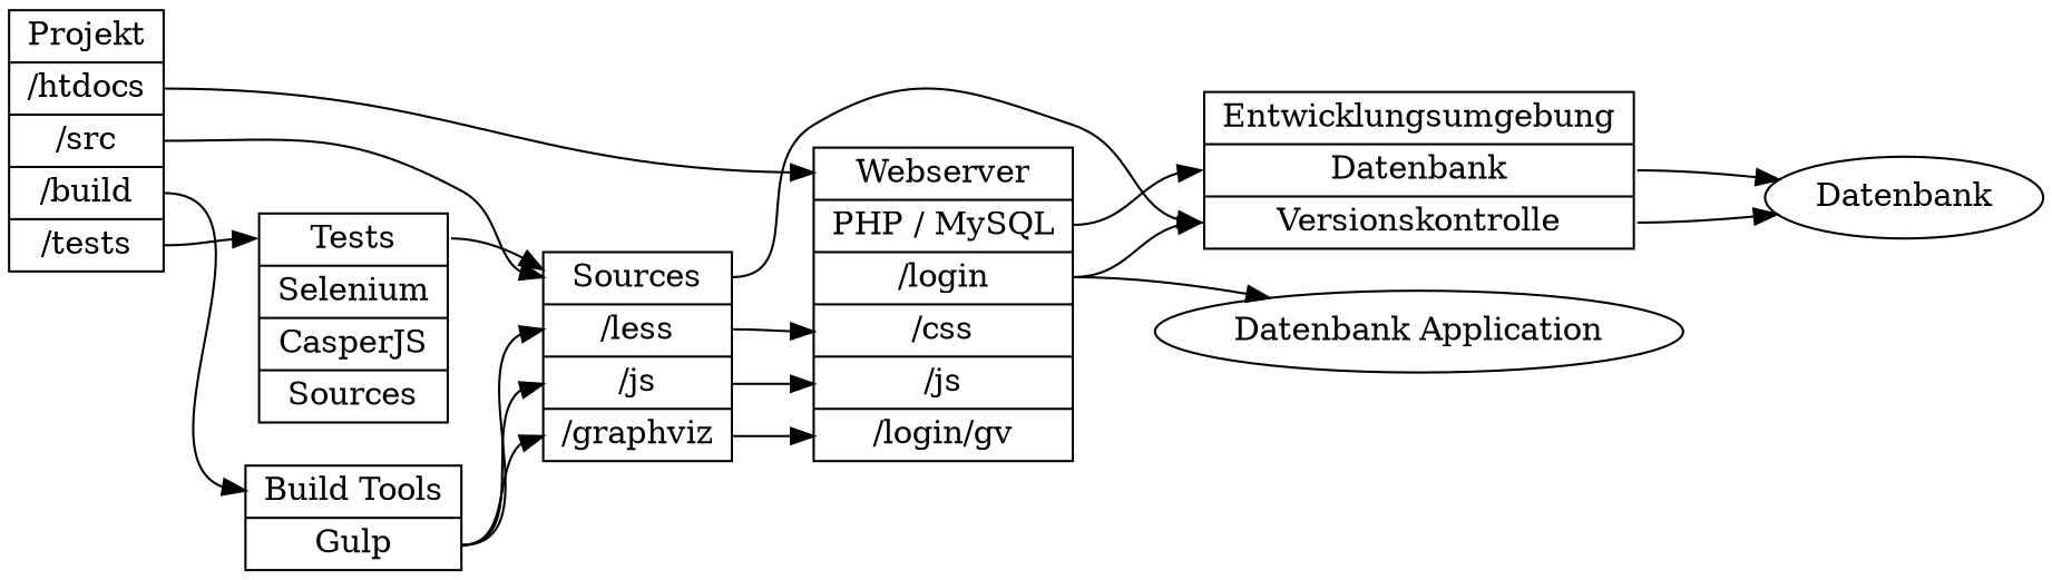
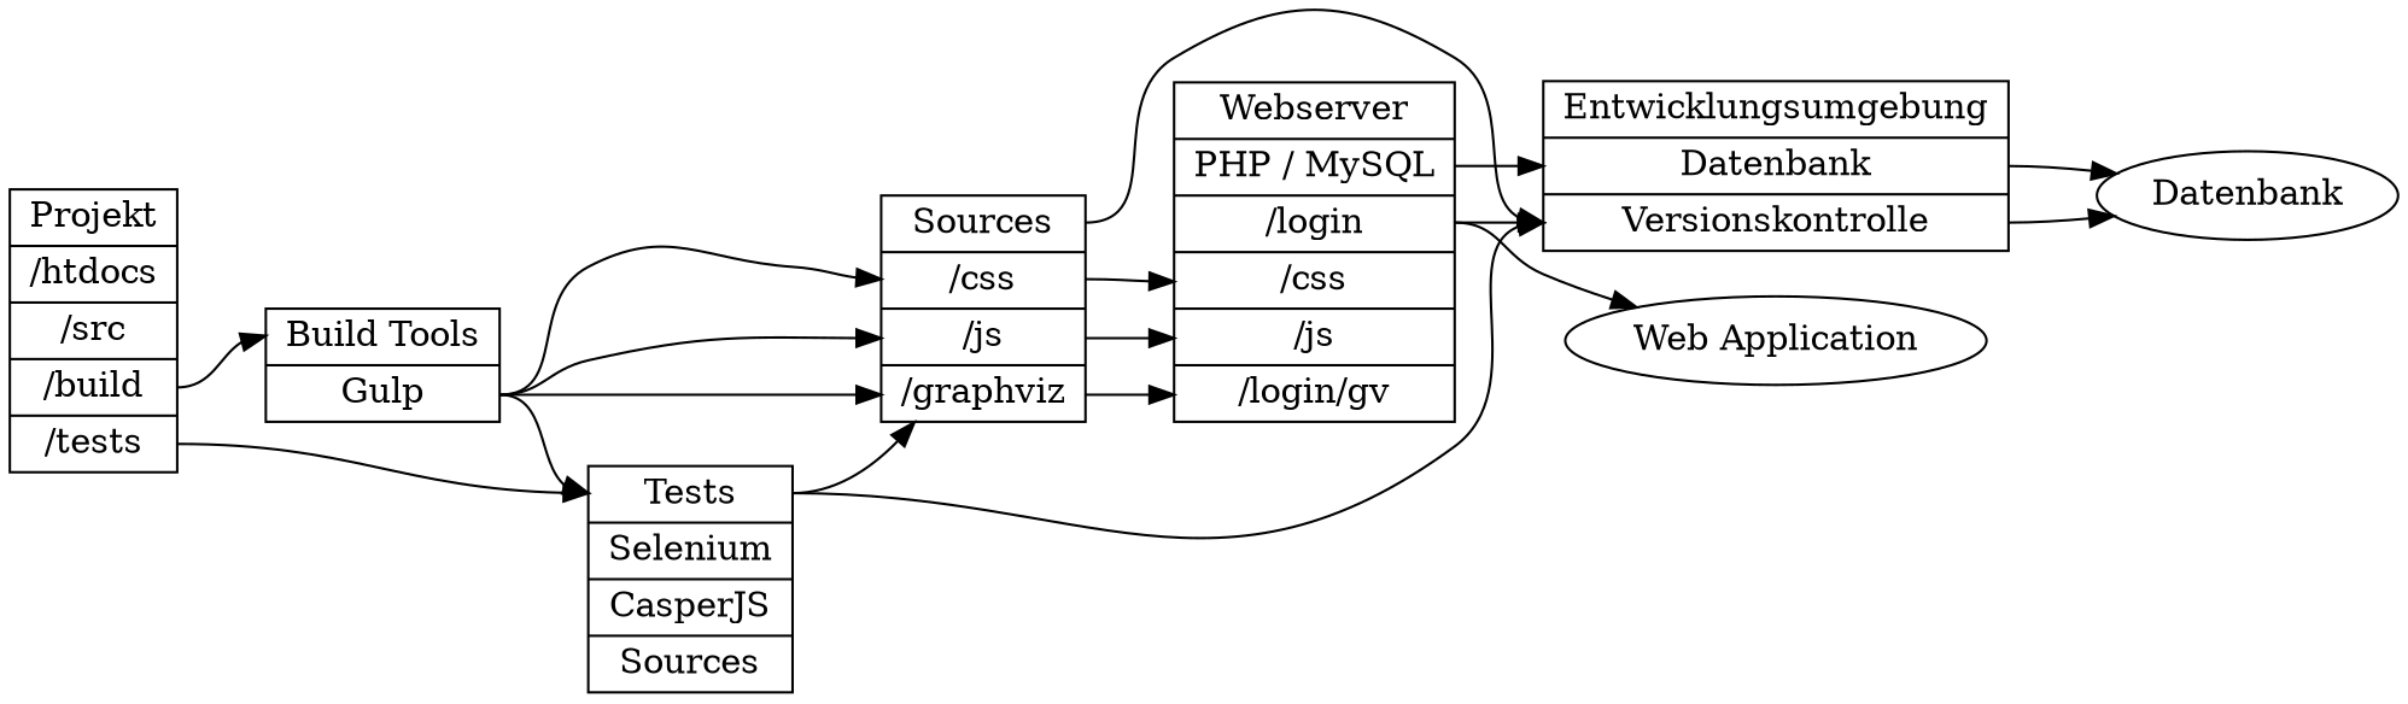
  digraph {
    rankdir=LR
    node [fontsize=14 shape=record]
    edge [tailport=Gulp]
    n1 [label="Projekt | <htdocs> /htdocs | <src> /src | <build> /build | <tests> /tests"]
-   n2 [label="<Sources> Sources | <Less> /less | <JavaScript> /js | <Graphviz> /graphviz"]
+   n2 [label="<Sources> Sources | <Less> /css | <JavaScript> /js | <Graphviz> /graphviz"]
    n3 [label="<Tests> Tests | <Selenium> Selenium | <CasperJS> CasperJS | Sources"]
    n4 [label="<Webserver> Webserver | <PHP> PHP / MySQL | <login> /login | <css> /css | <js> /js | <img> /login/gv"]
    n5 [label="<BuildTools> Build Tools | <Gulp> Gulp"]
    n6 [label="<Entwicklungsumgebung> Entwicklungsumgebung | <Datenbank> Datenbank | <Versionskontrolle> Versionskontrolle"]
-   n7 [label="Datenbank Application" shape=ellipse]
+   n7 [label="Web Application" shape=ellipse]
    n8 [label=Datenbank shape=ellipse]
-   n1 -> n2 [headport=Sources tailport=src]
    n1 -> n3 [headport=Tests tailport=tests]
-   n1 -> n4 [headport=Webserver tailport=htdocs]
    n1 -> n5 [headport=BuildTools tailport=build]
    n2 -> n4 [headport=css tailport=Less]
    n2 -> n4 [headport=js tailport=JavaScript]
    n2 -> n4 [headport=img tailport=Graphviz]
    n2 -> n6 [headport=Versionskontrolle tailport=Sources]
    n3 -> n2 [tailport=Tests]
+   n3 -> n6 [headport=Versionskontrolle tailport=Tests]
    n4 -> n6 [headport=Versionskontrolle tailport=login]
    n4 -> n6 [headport=Datenbank tailport=PHP]
    n4 -> n7 [tailport=login]
    n5 -> n2 [headport=Less]
    n5 -> n2 [headport=JavaScript]
    n5 -> n2 [headport=Graphviz]
+   n5 -> n3 [headport=Tests]
    n6 -> n8 [tailport=Versionskontrolle]
    n6 -> n8 [tailport=Datenbank]
  }
